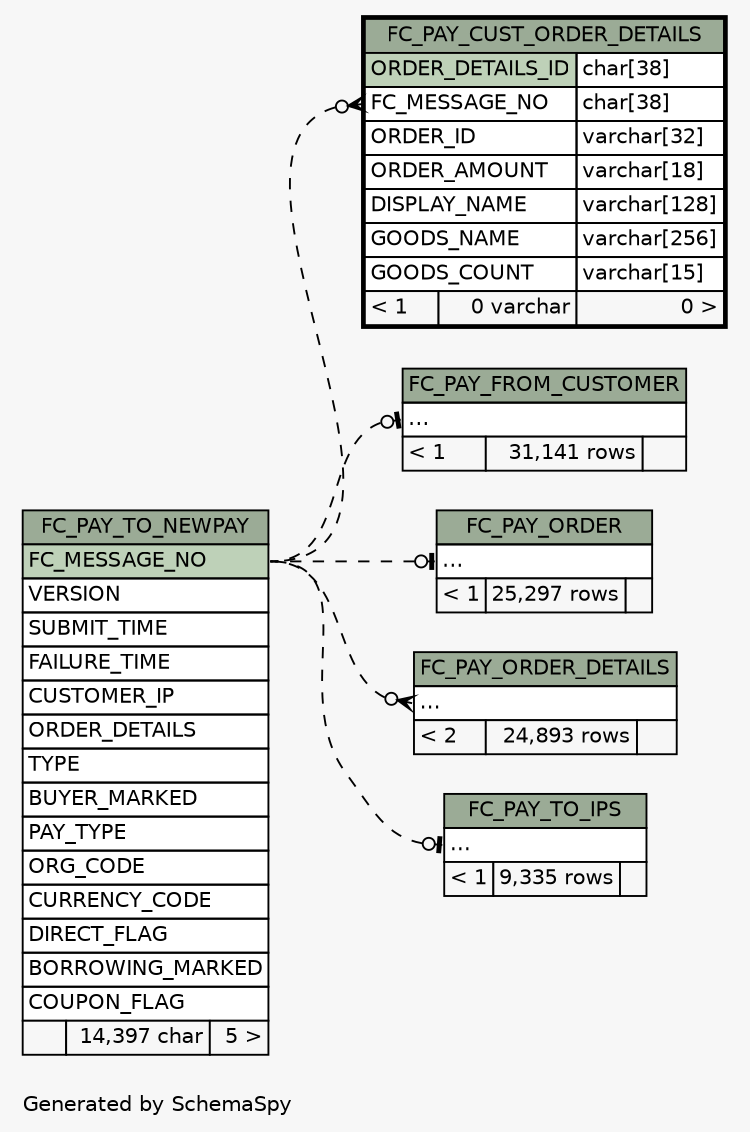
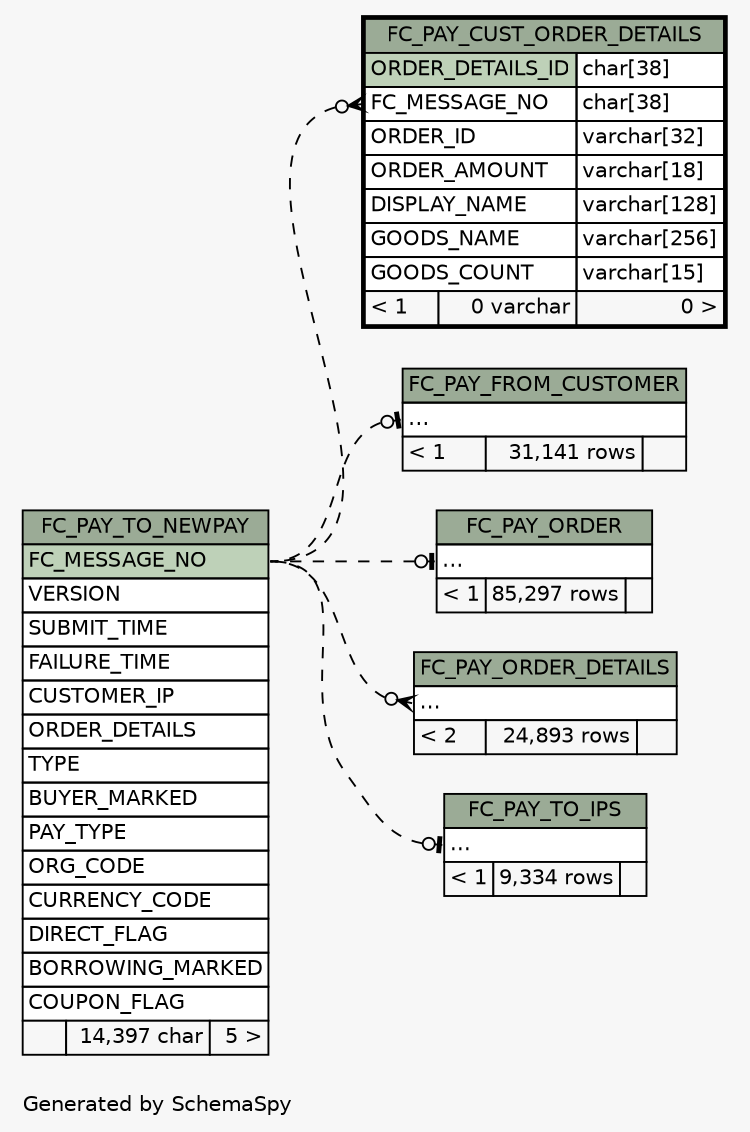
  digraph {
    bgcolor="#f7f7f7"
    fontname="DejaVu Sans"
    fontsize=11
    label="\nGenerated by SchemaSpy"
    labeljust=l
    nodesep=0.18
    rankdir=RL
    ranksep=0.46
    node [fontname="DejaVu Sans" fontsize=11 shape=plaintext]
    edge [arrowhead=none arrowsize=0.8 arrowtail=teeodot dir=back fontname="DejaVu Sans" headport="FC_MESSAGE_NO:e" style=dashed tailport="elipses:w"]
    n1 [label=<     <TABLE BORDER="2" CELLBORDER="1" CELLSPACING="0" BGCOLOR="#ffffff">       <TR><TD COLSPAN="3" BGCOLOR="#9bab96" ALIGN="CENTER">FC_PAY_CUST_ORDER_DETAILS</TD></TR>       <TR><TD PORT="ORDER_DETAILS_ID" COLSPAN="2" BGCOLOR="#bed1b8" ALIGN="LEFT">ORDER_DETAILS_ID</TD><TD PORT="ORDER_DETAILS_ID.type" ALIGN="LEFT">char[38]</TD></TR>       <TR><TD PORT="FC_MESSAGE_NO" COLSPAN="2" ALIGN="LEFT">FC_MESSAGE_NO</TD><TD PORT="FC_MESSAGE_NO.type" ALIGN="LEFT">char[38]</TD></TR>       <TR><TD PORT="ORDER_ID" COLSPAN="2" ALIGN="LEFT">ORDER_ID</TD><TD PORT="ORDER_ID.type" ALIGN="LEFT">varchar[32]</TD></TR>       <TR><TD PORT="ORDER_AMOUNT" COLSPAN="2" ALIGN="LEFT">ORDER_AMOUNT</TD><TD PORT="ORDER_AMOUNT.type" ALIGN="LEFT">varchar[18]</TD></TR>       <TR><TD PORT="DISPLAY_NAME" COLSPAN="2" ALIGN="LEFT">DISPLAY_NAME</TD><TD PORT="DISPLAY_NAME.type" ALIGN="LEFT">varchar[128]</TD></TR>       <TR><TD PORT="GOODS_NAME" COLSPAN="2" ALIGN="LEFT">GOODS_NAME</TD><TD PORT="GOODS_NAME.type" ALIGN="LEFT">varchar[256]</TD></TR>       <TR><TD PORT="GOODS_COUNT" COLSPAN="2" ALIGN="LEFT">GOODS_COUNT</TD><TD PORT="GOODS_COUNT.type" ALIGN="LEFT">varchar[15]</TD></TR>       <TR><TD ALIGN="LEFT" BGCOLOR="#f7f7f7">&lt; 1</TD><TD ALIGN="RIGHT" BGCOLOR="#f7f7f7">0 varchar</TD><TD ALIGN="RIGHT" BGCOLOR="#f7f7f7">0 &gt;</TD></TR>     </TABLE>>]
    n2 [label=<     <TABLE BORDER="0" CELLBORDER="1" CELLSPACING="0" BGCOLOR="#ffffff">       <TR><TD COLSPAN="3" BGCOLOR="#9bab96" ALIGN="CENTER">FC_PAY_TO_NEWPAY</TD></TR>       <TR><TD PORT="FC_MESSAGE_NO" COLSPAN="3" BGCOLOR="#bed1b8" ALIGN="LEFT">FC_MESSAGE_NO</TD></TR>       <TR><TD PORT="VERSION" COLSPAN="3" ALIGN="LEFT">VERSION</TD></TR>       <TR><TD PORT="SUBMIT_TIME" COLSPAN="3" ALIGN="LEFT">SUBMIT_TIME</TD></TR>       <TR><TD PORT="FAILURE_TIME" COLSPAN="3" ALIGN="LEFT">FAILURE_TIME</TD></TR>       <TR><TD PORT="CUSTOMER_IP" COLSPAN="3" ALIGN="LEFT">CUSTOMER_IP</TD></TR>       <TR><TD PORT="ORDER_DETAILS" COLSPAN="3" ALIGN="LEFT">ORDER_DETAILS</TD></TR>       <TR><TD PORT="TYPE" COLSPAN="3" ALIGN="LEFT">TYPE</TD></TR>       <TR><TD PORT="BUYER_MARKED" COLSPAN="3" ALIGN="LEFT">BUYER_MARKED</TD></TR>       <TR><TD PORT="PAY_TYPE" COLSPAN="3" ALIGN="LEFT">PAY_TYPE</TD></TR>       <TR><TD PORT="ORG_CODE" COLSPAN="3" ALIGN="LEFT">ORG_CODE</TD></TR>       <TR><TD PORT="CURRENCY_CODE" COLSPAN="3" ALIGN="LEFT">CURRENCY_CODE</TD></TR>       <TR><TD PORT="DIRECT_FLAG" COLSPAN="3" ALIGN="LEFT">DIRECT_FLAG</TD></TR>       <TR><TD PORT="BORROWING_MARKED" COLSPAN="3" ALIGN="LEFT">BORROWING_MARKED</TD></TR>       <TR><TD PORT="COUPON_FLAG" COLSPAN="3" ALIGN="LEFT">COUPON_FLAG</TD></TR>       <TR><TD ALIGN="LEFT" BGCOLOR="#f7f7f7">  </TD><TD ALIGN="RIGHT" BGCOLOR="#f7f7f7">14,397 char</TD><TD ALIGN="RIGHT" BGCOLOR="#f7f7f7">5 &gt;</TD></TR>     </TABLE>>]
    n3 [label=<     <TABLE BORDER="0" CELLBORDER="1" CELLSPACING="0" BGCOLOR="#ffffff">       <TR><TD COLSPAN="3" BGCOLOR="#9bab96" ALIGN="CENTER">FC_PAY_FROM_CUSTOMER</TD></TR>       <TR><TD PORT="elipses" COLSPAN="3" ALIGN="LEFT">...</TD></TR>       <TR><TD ALIGN="LEFT" BGCOLOR="#f7f7f7">&lt; 1</TD><TD ALIGN="RIGHT" BGCOLOR="#f7f7f7">31,141 rows</TD><TD ALIGN="RIGHT" BGCOLOR="#f7f7f7">  </TD></TR>     </TABLE>>]
-   n4 [label=<     <TABLE BORDER="0" CELLBORDER="1" CELLSPACING="0" BGCOLOR="#ffffff">       <TR><TD COLSPAN="3" BGCOLOR="#9bab96" ALIGN="CENTER">FC_PAY_ORDER</TD></TR>       <TR><TD PORT="elipses" COLSPAN="3" ALIGN="LEFT">...</TD></TR>       <TR><TD ALIGN="LEFT" BGCOLOR="#f7f7f7">&lt; 1</TD><TD ALIGN="RIGHT" BGCOLOR="#f7f7f7">25,297 rows</TD><TD ALIGN="RIGHT" BGCOLOR="#f7f7f7">  </TD></TR>     </TABLE>>]
+   n4 [label=<     <TABLE BORDER="0" CELLBORDER="1" CELLSPACING="0" BGCOLOR="#ffffff">       <TR><TD COLSPAN="3" BGCOLOR="#9bab96" ALIGN="CENTER">FC_PAY_ORDER</TD></TR>       <TR><TD PORT="elipses" COLSPAN="3" ALIGN="LEFT">...</TD></TR>       <TR><TD ALIGN="LEFT" BGCOLOR="#f7f7f7">&lt; 1</TD><TD ALIGN="RIGHT" BGCOLOR="#f7f7f7">85,297 rows</TD><TD ALIGN="RIGHT" BGCOLOR="#f7f7f7">  </TD></TR>     </TABLE>>]
    n5 [label=<     <TABLE BORDER="0" CELLBORDER="1" CELLSPACING="0" BGCOLOR="#ffffff">       <TR><TD COLSPAN="3" BGCOLOR="#9bab96" ALIGN="CENTER">FC_PAY_ORDER_DETAILS</TD></TR>       <TR><TD PORT="elipses" COLSPAN="3" ALIGN="LEFT">...</TD></TR>       <TR><TD ALIGN="LEFT" BGCOLOR="#f7f7f7">&lt; 2</TD><TD ALIGN="RIGHT" BGCOLOR="#f7f7f7">24,893 rows</TD><TD ALIGN="RIGHT" BGCOLOR="#f7f7f7">  </TD></TR>     </TABLE>>]
-   n6 [label=<     <TABLE BORDER="0" CELLBORDER="1" CELLSPACING="0" BGCOLOR="#ffffff">       <TR><TD COLSPAN="3" BGCOLOR="#9bab96" ALIGN="CENTER">FC_PAY_TO_IPS</TD></TR>       <TR><TD PORT="elipses" COLSPAN="3" ALIGN="LEFT">...</TD></TR>       <TR><TD ALIGN="LEFT" BGCOLOR="#f7f7f7">&lt; 1</TD><TD ALIGN="RIGHT" BGCOLOR="#f7f7f7">9,335 rows</TD><TD ALIGN="RIGHT" BGCOLOR="#f7f7f7">  </TD></TR>     </TABLE>>]
+   n6 [label=<     <TABLE BORDER="0" CELLBORDER="1" CELLSPACING="0" BGCOLOR="#ffffff">       <TR><TD COLSPAN="3" BGCOLOR="#9bab96" ALIGN="CENTER">FC_PAY_TO_IPS</TD></TR>       <TR><TD PORT="elipses" COLSPAN="3" ALIGN="LEFT">...</TD></TR>       <TR><TD ALIGN="LEFT" BGCOLOR="#f7f7f7">&lt; 1</TD><TD ALIGN="RIGHT" BGCOLOR="#f7f7f7">9,334 rows</TD><TD ALIGN="RIGHT" BGCOLOR="#f7f7f7">  </TD></TR>     </TABLE>>]
    n1 -> n2 [arrowtail=crowodot tailport="FC_MESSAGE_NO:w"]
    n3 -> n2
    n4 -> n2
    n5 -> n2 [arrowtail=crowodot]
    n6 -> n2
  }
